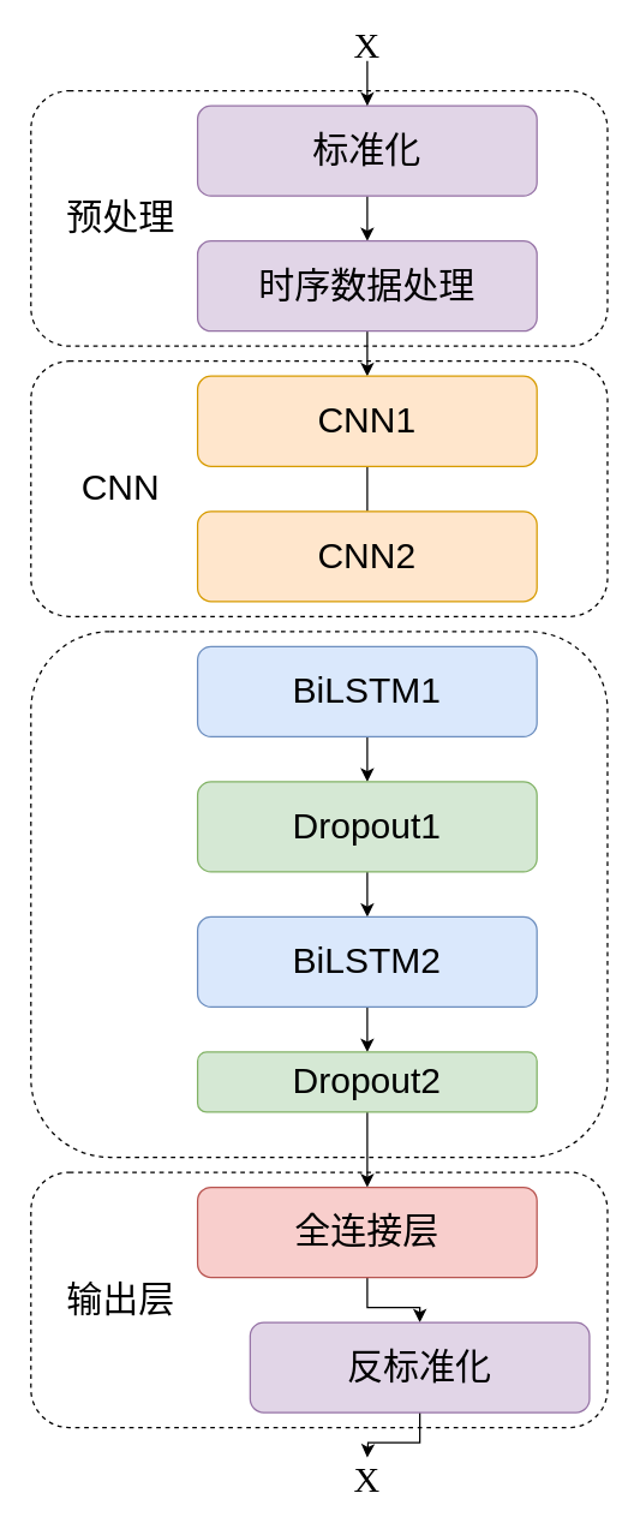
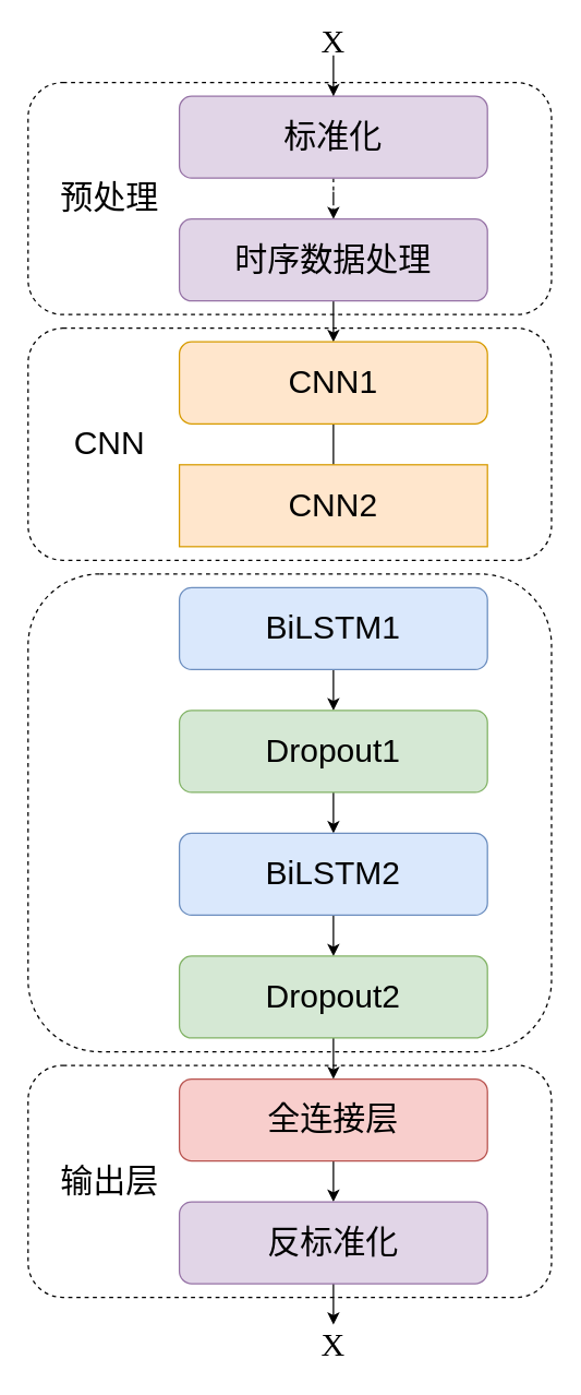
  <mxCell id="0" />
  <mxCell id="1" parent="0" />
  <mxCell id="2" value="" style="rounded=1;whiteSpace=wrap;html=1;fillColor=none;dashed=1;" parent="1" vertex="1"><mxGeometry x="20" y="240" width="384" height="170" as="geometry" /></mxCell>
  <mxCell id="3" value="" style="rounded=1;whiteSpace=wrap;html=1;fillColor=none;dashed=1;" parent="1" vertex="1"><mxGeometry x="20" y="60" width="384" height="170" as="geometry" /></mxCell>
- <mxCell id="4" style="edgeStyle=orthogonalEdgeStyle;rounded=0;orthogonalLoop=1;jettySize=auto;html=1;exitX=0.5;exitY=1;exitDx=0;exitDy=0;" parent="1" source="5" target="7" edge="1"><mxGeometry relative="1" as="geometry" /></mxCell>
+ <mxCell id="4" style="edgeStyle=orthogonalEdgeStyle;rounded=0;orthogonalLoop=1;jettySize=auto;html=1;exitX=0.5;exitY=1;exitDx=0;exitDy=0;dashed=1;" parent="1" source="5" target="7" edge="1"><mxGeometry relative="1" as="geometry" /></mxCell>
  <mxCell id="5" value="&lt;font style=&quot;font-size: 24px;&quot;&gt;标准化&lt;/font&gt;" style="rounded=1;whiteSpace=wrap;html=1;fillColor=#e1d5e7;strokeColor=#9673a6;" parent="1" vertex="1"><mxGeometry x="131" y="70" width="226" height="60" as="geometry" /></mxCell>
  <mxCell id="6" style="edgeStyle=orthogonalEdgeStyle;rounded=0;orthogonalLoop=1;jettySize=auto;html=1;exitX=0.5;exitY=1;exitDx=0;exitDy=0;" parent="1" source="7" target="9" edge="1"><mxGeometry relative="1" as="geometry" /></mxCell>
  <mxCell id="7" value="&lt;font style=&quot;font-size: 24px;&quot;&gt;时序数据处理&lt;/font&gt;" style="rounded=1;whiteSpace=wrap;html=1;fillColor=#e1d5e7;strokeColor=#9673a6;" parent="1" vertex="1"><mxGeometry x="131" y="160" width="226" height="60" as="geometry" /></mxCell>
  <mxCell id="8" style="edgeStyle=orthogonalEdgeStyle;rounded=0;orthogonalLoop=1;jettySize=auto;html=1;exitX=0.5;exitY=1;exitDx=0;exitDy=0;entryX=0.5;entryY=0;entryDx=0;entryDy=0;endArrow=none;" parent="1" source="9" target="10" edge="1"><mxGeometry relative="1" as="geometry" /></mxCell>
  <mxCell id="9" value="&lt;font style=&quot;font-size: 24px;&quot;&gt;CNN1&lt;/font&gt;" style="rounded=1;whiteSpace=wrap;html=1;fillColor=#ffe6cc;strokeColor=#d79b00;" parent="1" vertex="1"><mxGeometry x="131" y="250" width="226" height="60" as="geometry" /></mxCell>
- <mxCell id="10" value="&lt;font style=&quot;font-size: 24px;&quot;&gt;CNN2&lt;/font&gt;" style="rounded=1;whiteSpace=wrap;html=1;fillColor=#ffe6cc;strokeColor=#d79b00;" parent="1" vertex="1"><mxGeometry x="131" y="340" width="226" height="60" as="geometry" /></mxCell>
+ <mxCell id="10" value="&lt;font style=&quot;font-size: 24px;&quot;&gt;CNN2&lt;/font&gt;" style="whiteSpace=wrap;html=1;fillColor=#ffe6cc;strokeColor=#d79b00;rounded=0;" parent="1" vertex="1"><mxGeometry x="131" y="340" width="226" height="60" as="geometry" /></mxCell>
  <mxCell id="11" style="edgeStyle=orthogonalEdgeStyle;rounded=0;orthogonalLoop=1;jettySize=auto;html=1;exitX=0.5;exitY=1;exitDx=0;exitDy=0;entryX=0.5;entryY=0;entryDx=0;entryDy=0;" parent="1" source="12" target="14" edge="1"><mxGeometry relative="1" as="geometry" /></mxCell>
  <mxCell id="12" value="&lt;font style=&quot;font-size: 24px;&quot;&gt;BiLSTM1&lt;/font&gt;" style="rounded=1;whiteSpace=wrap;html=1;fillColor=#dae8fc;strokeColor=#6c8ebf;" parent="1" vertex="1"><mxGeometry x="131" y="430" width="226" height="60" as="geometry" /></mxCell>
  <mxCell id="13" style="edgeStyle=orthogonalEdgeStyle;rounded=0;orthogonalLoop=1;jettySize=auto;html=1;exitX=0.5;exitY=1;exitDx=0;exitDy=0;" parent="1" source="14" target="16" edge="1"><mxGeometry relative="1" as="geometry" /></mxCell>
  <mxCell id="14" value="&lt;font style=&quot;font-size: 24px;&quot;&gt;Dropout1&lt;/font&gt;" style="rounded=1;whiteSpace=wrap;html=1;fillColor=#d5e8d4;strokeColor=#82b366;" parent="1" vertex="1"><mxGeometry x="131" y="520" width="226" height="60" as="geometry" /></mxCell>
  <mxCell id="15" style="edgeStyle=orthogonalEdgeStyle;rounded=0;orthogonalLoop=1;jettySize=auto;html=1;exitX=0.5;exitY=1;exitDx=0;exitDy=0;entryX=0.5;entryY=0;entryDx=0;entryDy=0;" parent="1" source="16" target="18" edge="1"><mxGeometry relative="1" as="geometry" /></mxCell>
  <mxCell id="16" value="&lt;font style=&quot;font-size: 24px;&quot;&gt;BiLSTM2&lt;/font&gt;" style="rounded=1;whiteSpace=wrap;html=1;fillColor=#dae8fc;strokeColor=#6c8ebf;" parent="1" vertex="1"><mxGeometry x="131" y="610" width="226" height="60" as="geometry" /></mxCell>
  <mxCell id="17" style="edgeStyle=orthogonalEdgeStyle;rounded=0;orthogonalLoop=1;jettySize=auto;html=1;exitX=0.5;exitY=1;exitDx=0;exitDy=0;entryX=0.5;entryY=0;entryDx=0;entryDy=0;" parent="1" source="18" target="20" edge="1"><mxGeometry relative="1" as="geometry" /></mxCell>
- <mxCell id="18" value="&lt;font style=&quot;font-size: 24px;&quot;&gt;Dropout2&lt;/font&gt;" style="rounded=1;whiteSpace=wrap;html=1;fillColor=#d5e8d4;strokeColor=#82b366;" parent="1" vertex="1"><mxGeometry x="131" y="700" width="226" height="40" as="geometry" /></mxCell>
+ <mxCell id="18" value="&lt;font style=&quot;font-size: 24px;&quot;&gt;Dropout2&lt;/font&gt;" style="rounded=1;whiteSpace=wrap;html=1;fillColor=#d5e8d4;strokeColor=#82b366;" parent="1" vertex="1"><mxGeometry x="131" y="700" width="226" height="60" as="geometry" /></mxCell>
  <mxCell id="19" style="edgeStyle=orthogonalEdgeStyle;rounded=0;orthogonalLoop=1;jettySize=auto;html=1;exitX=0.5;exitY=1;exitDx=0;exitDy=0;entryX=0.5;entryY=0;entryDx=0;entryDy=0;" parent="1" source="20" target="22" edge="1"><mxGeometry relative="1" as="geometry" /></mxCell>
  <mxCell id="20" value="&lt;font style=&quot;font-size: 24px;&quot;&gt;全连接层&lt;/font&gt;" style="rounded=1;whiteSpace=wrap;html=1;fillColor=#f8cecc;strokeColor=#b85450;" parent="1" vertex="1"><mxGeometry x="131" y="790" width="226" height="60" as="geometry" /></mxCell>
  <mxCell id="21" style="edgeStyle=orthogonalEdgeStyle;rounded=0;orthogonalLoop=1;jettySize=auto;html=1;exitX=0.5;exitY=1;exitDx=0;exitDy=0;" parent="1" source="22" edge="1"><mxGeometry relative="1" as="geometry"><mxPoint x="244" y="970" as="targetPoint" /></mxGeometry></mxCell>
- <mxCell id="22" value="&lt;font style=&quot;font-size: 24px;&quot;&gt;反标准化&lt;/font&gt;" style="rounded=1;whiteSpace=wrap;html=1;fillColor=#e1d5e7;strokeColor=#9673a6;" parent="1" vertex="1"><mxGeometry x="166" y="880" width="226" height="60" as="geometry" /></mxCell>
+ <mxCell id="22" value="&lt;font style=&quot;font-size: 24px;&quot;&gt;反标准化&lt;/font&gt;" style="rounded=1;whiteSpace=wrap;html=1;fillColor=#e1d5e7;strokeColor=#9673a6;" parent="1" vertex="1"><mxGeometry x="131" y="880" width="226" height="60" as="geometry" /></mxCell>
  <mxCell id="23" value="" style="endArrow=classic;html=1;rounded=0;entryX=0.5;entryY=0;entryDx=0;entryDy=0;" parent="1" source="24" target="5" edge="1"><mxGeometry width="50" height="50" relative="1" as="geometry"><mxPoint x="244" y="40" as="sourcePoint" /><mxPoint x="240" y="50" as="targetPoint" /></mxGeometry></mxCell>
  <mxCell id="24" value="&lt;font face=&quot;Times New Roman&quot; style=&quot;font-size: 24px;&quot;&gt;X&lt;/font&gt;" style="text;html=1;align=center;verticalAlign=middle;whiteSpace=wrap;rounded=0;" parent="1" vertex="1"><mxGeometry x="214" y="20" width="60" height="20" as="geometry" /></mxCell>
  <mxCell id="25" value="&lt;font face=&quot;Times New Roman&quot; style=&quot;font-size: 24px;&quot;&gt;X&lt;/font&gt;" style="text;html=1;align=center;verticalAlign=middle;whiteSpace=wrap;rounded=0;" parent="1" vertex="1"><mxGeometry x="214" y="970" width="60" height="30" as="geometry" /></mxCell>
  <mxCell id="26" value="&lt;font style=&quot;font-size: 24px;&quot;&gt;预处理&lt;/font&gt;" style="text;html=1;align=center;verticalAlign=middle;whiteSpace=wrap;rounded=0;" parent="1" vertex="1"><mxGeometry x="20" y="130" width="120" height="30" as="geometry" /></mxCell>
  <mxCell id="27" value="&lt;font style=&quot;font-size: 24px;&quot;&gt;CNN&lt;/font&gt;" style="text;html=1;align=center;verticalAlign=middle;whiteSpace=wrap;rounded=0;" parent="1" vertex="1"><mxGeometry x="20" y="310" width="120" height="30" as="geometry" /></mxCell>
  <mxCell id="28" value="" style="rounded=1;whiteSpace=wrap;html=1;fillColor=none;dashed=1;" parent="1" vertex="1"><mxGeometry x="20" y="420" width="384" height="350" as="geometry" /></mxCell>
  <mxCell id="29" value="" style="rounded=1;whiteSpace=wrap;html=1;fillColor=none;dashed=1;" parent="1" vertex="1"><mxGeometry x="20" y="780" width="384" height="170" as="geometry" /></mxCell>
  <mxCell id="30" value="&lt;font style=&quot;font-size: 24px;&quot;&gt;输出层&lt;/font&gt;" style="text;html=1;align=center;verticalAlign=middle;whiteSpace=wrap;rounded=0;" parent="1" vertex="1"><mxGeometry x="20" y="850" width="120" height="30" as="geometry" /></mxCell>
